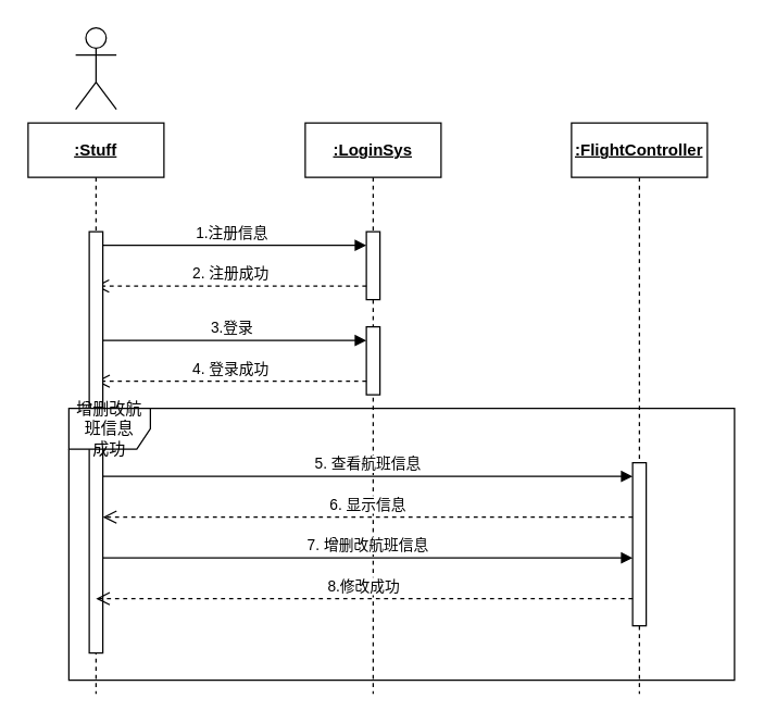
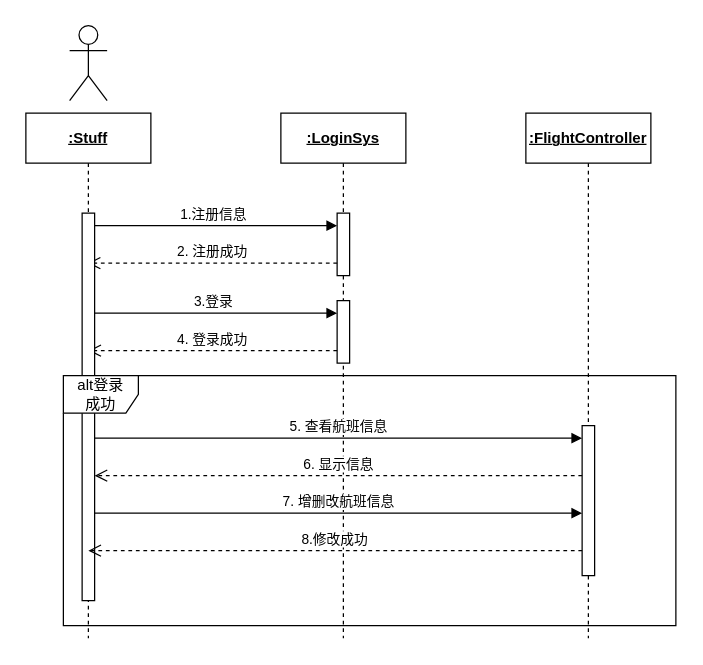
  <mxCell id="0" />
  <mxCell id="1" parent="0" />
  <mxCell id="2" value="" style="shape=umlActor;verticalLabelPosition=bottom;verticalAlign=top;html=1;" vertex="1" parent="1"><mxGeometry x="55" y="20" width="30" height="60" as="geometry" /></mxCell>
  <mxCell id="3" value="&lt;u&gt;&lt;b&gt;:Stuff&lt;/b&gt;&lt;/u&gt;" style="shape=umlLifeline;perimeter=lifelinePerimeter;whiteSpace=wrap;html=1;container=1;dropTarget=0;collapsible=0;recursiveResize=0;outlineConnect=0;portConstraint=eastwest;newEdgeStyle={&quot;edgeStyle&quot;:&quot;elbowEdgeStyle&quot;,&quot;elbow&quot;:&quot;vertical&quot;,&quot;curved&quot;:0,&quot;rounded&quot;:0};" vertex="1" parent="1"><mxGeometry x="20" y="90" width="100" height="420" as="geometry" /></mxCell>
  <mxCell id="4" value="&lt;b&gt;&lt;u&gt;:LoginSys&lt;/u&gt;&lt;/b&gt;" style="shape=umlLifeline;perimeter=lifelinePerimeter;whiteSpace=wrap;html=1;container=1;dropTarget=0;collapsible=0;recursiveResize=0;outlineConnect=0;portConstraint=eastwest;newEdgeStyle={&quot;edgeStyle&quot;:&quot;elbowEdgeStyle&quot;,&quot;elbow&quot;:&quot;vertical&quot;,&quot;curved&quot;:0,&quot;rounded&quot;:0};" vertex="1" parent="1"><mxGeometry x="224" y="90" width="100" height="420" as="geometry" /></mxCell>
  <mxCell id="5" value="" style="html=1;points=[];perimeter=orthogonalPerimeter;outlineConnect=0;targetShapes=umlLifeline;portConstraint=eastwest;newEdgeStyle={&quot;edgeStyle&quot;:&quot;elbowEdgeStyle&quot;,&quot;elbow&quot;:&quot;vertical&quot;,&quot;curved&quot;:0,&quot;rounded&quot;:0};" vertex="1" parent="4"><mxGeometry x="45" y="80" width="10" height="50" as="geometry" /></mxCell>
  <mxCell id="6" value="" style="html=1;points=[];perimeter=orthogonalPerimeter;outlineConnect=0;targetShapes=umlLifeline;portConstraint=eastwest;newEdgeStyle={&quot;edgeStyle&quot;:&quot;elbowEdgeStyle&quot;,&quot;elbow&quot;:&quot;vertical&quot;,&quot;curved&quot;:0,&quot;rounded&quot;:0};" vertex="1" parent="4"><mxGeometry x="45" y="150" width="10" height="50" as="geometry" /></mxCell>
  <mxCell id="7" value="3.登录" style="html=1;verticalAlign=bottom;endArrow=block;edgeStyle=elbowEdgeStyle;elbow=vertical;curved=0;rounded=0;" edge="1" parent="4" target="6"><mxGeometry relative="1" as="geometry"><mxPoint x="-154" y="160" as="sourcePoint" /><Array as="points"><mxPoint x="-84" y="160" /></Array></mxGeometry></mxCell>
  <mxCell id="8" value="4. 登录成功" style="html=1;verticalAlign=bottom;endArrow=open;dashed=1;endSize=8;edgeStyle=elbowEdgeStyle;elbow=vertical;curved=0;rounded=0;" edge="1" parent="4" source="6"><mxGeometry x="0.005" relative="1" as="geometry"><mxPoint x="-154" y="190" as="targetPoint" /><Array as="points"><mxPoint x="-84" y="190" /></Array><mxPoint as="offset" /></mxGeometry></mxCell>
  <mxCell id="9" value="&lt;u&gt;&lt;b&gt;:FlightController&lt;/b&gt;&lt;/u&gt;" style="shape=umlLifeline;perimeter=lifelinePerimeter;whiteSpace=wrap;html=1;container=1;dropTarget=0;collapsible=0;recursiveResize=0;outlineConnect=0;portConstraint=eastwest;newEdgeStyle={&quot;edgeStyle&quot;:&quot;elbowEdgeStyle&quot;,&quot;elbow&quot;:&quot;vertical&quot;,&quot;curved&quot;:0,&quot;rounded&quot;:0};" vertex="1" parent="1"><mxGeometry x="420" y="90" width="100" height="420" as="geometry" /></mxCell>
  <mxCell id="10" value="1.注册信息" style="html=1;verticalAlign=bottom;endArrow=block;edgeStyle=elbowEdgeStyle;elbow=vertical;curved=0;rounded=0;" edge="1" parent="1" source="3" target="5"><mxGeometry relative="1" as="geometry"><mxPoint x="199" y="170" as="sourcePoint" /><Array as="points"><mxPoint x="140" y="180" /></Array></mxGeometry></mxCell>
  <mxCell id="11" value="2. 注册成功" style="html=1;verticalAlign=bottom;endArrow=open;dashed=1;endSize=8;edgeStyle=elbowEdgeStyle;elbow=vertical;curved=0;rounded=0;" edge="1" parent="1" source="5" target="3"><mxGeometry relative="1" as="geometry"><mxPoint x="199" y="245" as="targetPoint" /><Array as="points"><mxPoint x="140" y="210" /></Array></mxGeometry></mxCell>
  <mxCell id="12" value="" style="html=1;points=[];perimeter=orthogonalPerimeter;outlineConnect=0;targetShapes=umlLifeline;portConstraint=eastwest;newEdgeStyle={&quot;edgeStyle&quot;:&quot;elbowEdgeStyle&quot;,&quot;elbow&quot;:&quot;vertical&quot;,&quot;curved&quot;:0,&quot;rounded&quot;:0};" vertex="1" parent="1"><mxGeometry x="65" y="170" width="10" height="310" as="geometry" /></mxCell>
  <mxCell id="13" value="" style="html=1;points=[];perimeter=orthogonalPerimeter;outlineConnect=0;targetShapes=umlLifeline;portConstraint=eastwest;newEdgeStyle={&quot;edgeStyle&quot;:&quot;elbowEdgeStyle&quot;,&quot;elbow&quot;:&quot;vertical&quot;,&quot;curved&quot;:0,&quot;rounded&quot;:0};" vertex="1" parent="1"><mxGeometry x="465" y="340" width="10" height="120" as="geometry" /></mxCell>
  <mxCell id="14" value="5. 查看航班信息" style="html=1;verticalAlign=bottom;endArrow=block;edgeStyle=elbowEdgeStyle;elbow=vertical;curved=0;rounded=0;" edge="1" parent="1" source="12" target="13"><mxGeometry relative="1" as="geometry"><mxPoint x="121" y="350" as="sourcePoint" /><Array as="points"><mxPoint x="250" y="350" /><mxPoint x="191" y="400" /></Array></mxGeometry></mxCell>
  <mxCell id="15" value="6. 显示信息" style="html=1;verticalAlign=bottom;endArrow=open;dashed=1;endSize=8;edgeStyle=elbowEdgeStyle;elbow=vertical;curved=0;rounded=0;" edge="1" parent="1" source="13" target="12"><mxGeometry relative="1" as="geometry"><mxPoint x="120" y="380" as="targetPoint" /><Array as="points"><mxPoint x="170" y="380" /><mxPoint x="191" y="430" /></Array></mxGeometry></mxCell>
  <mxCell id="16" value="7. 增删改航班信息" style="html=1;verticalAlign=bottom;endArrow=block;edgeStyle=elbowEdgeStyle;elbow=vertical;curved=0;rounded=0;" edge="1" parent="1"><mxGeometry relative="1" as="geometry"><mxPoint x="75" y="410" as="sourcePoint" /><Array as="points"><mxPoint x="250" y="410" /><mxPoint x="191" y="460" /></Array><mxPoint x="465" y="410" as="targetPoint" /></mxGeometry></mxCell>
- <mxCell id="17" value="增删改航班信息&lt;br&gt;成功" style="shape=umlFrame;whiteSpace=wrap;html=1;pointerEvents=0;" vertex="1" parent="1"><mxGeometry x="50" y="300" width="490" height="200" as="geometry" /></mxCell>
+ <mxCell id="17" value="alt登录&lt;br&gt;成功" style="shape=umlFrame;whiteSpace=wrap;html=1;pointerEvents=0;" vertex="1" parent="1"><mxGeometry x="50" y="300" width="490" height="200" as="geometry" /></mxCell>
  <mxCell id="18" value="8.修改成功" style="html=1;verticalAlign=bottom;endArrow=open;dashed=1;endSize=8;edgeStyle=elbowEdgeStyle;elbow=vertical;curved=0;rounded=0;" edge="1" parent="1" source="13"><mxGeometry relative="1" as="geometry"><mxPoint x="150" y="440" as="sourcePoint" /><mxPoint x="70" y="440" as="targetPoint" /></mxGeometry></mxCell>
